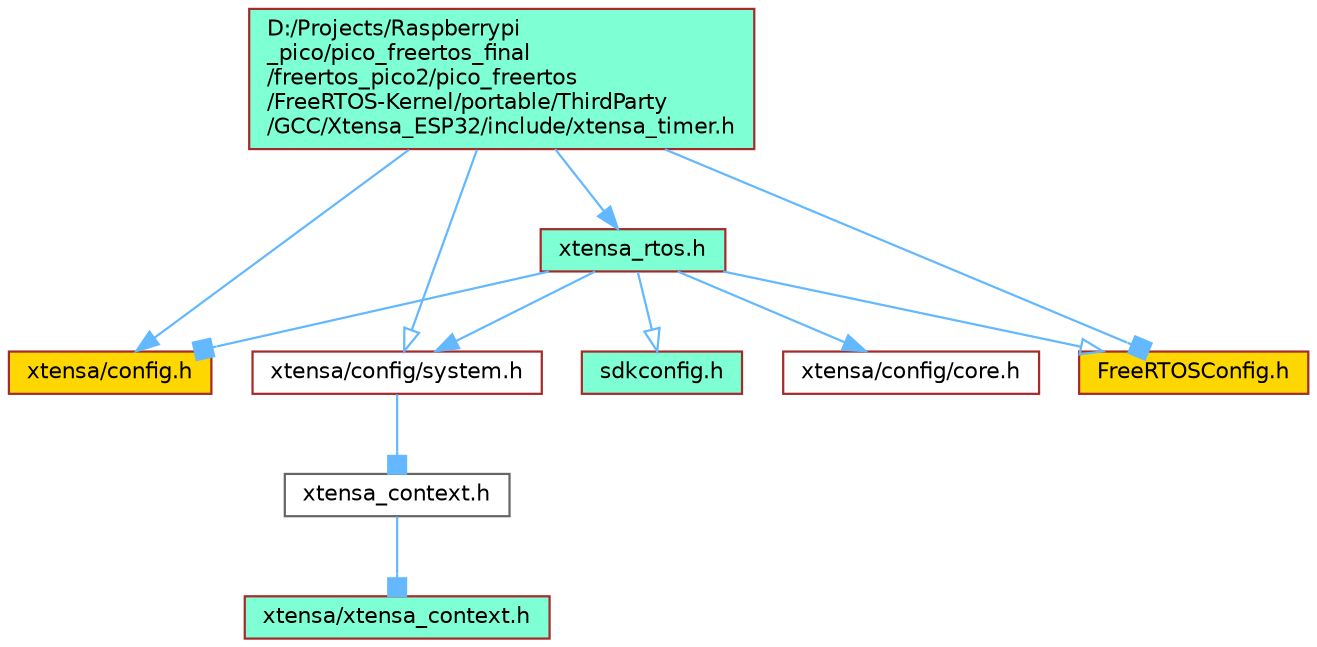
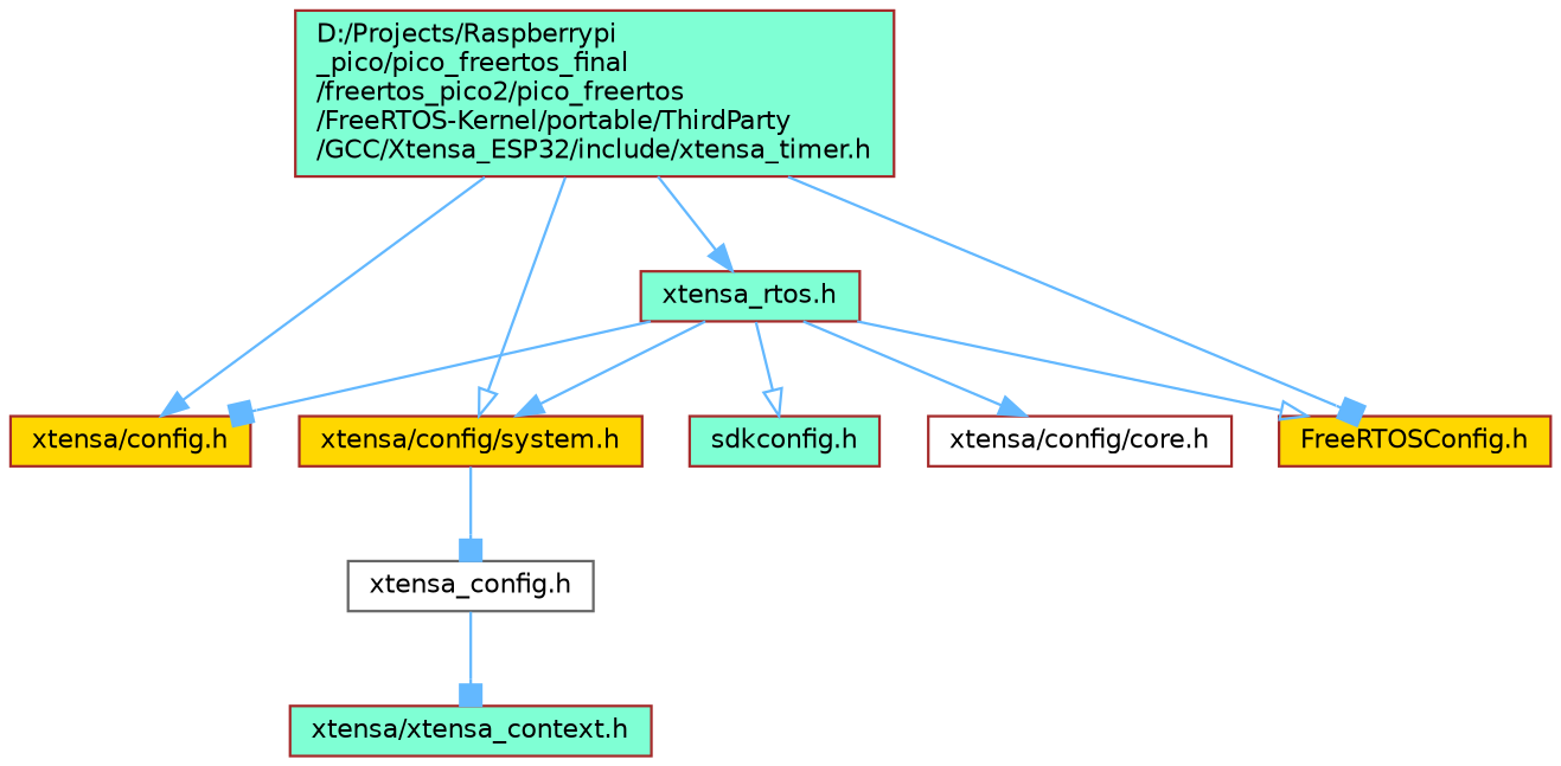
  digraph {
    node [color=brown fillcolor=aquamarine fontname=Helvetica fontsize=10 shape=box style=filled]
    edge [arrowhead=normal color=steelblue1 fontname=Helvetica fontsize=10 labelfontname=Helvetica labelfontsize=10 style=solid]
    n1 [fontcolor=black height=0.2 label="D:/Projects/Raspberrypi\l_pico/pico_freertos_final\l/freertos_pico2/pico_freertos\l/FreeRTOS-Kernel/portable/ThirdParty\l/GCC/Xtensa_ESP32/include/xtensa_timer.h" width=0.4]
    n2 [fillcolor=gold height=0.2 label="xtensa/config.h" width=0.4]
-   n3 [fillcolor=white height=0.2 label="xtensa/config/system.h" width=0.4]
+   n3 [fillcolor=gold height=0.2 label="xtensa/config/system.h" width=0.4]
    n4 [height=0.2 label="xtensa_rtos.h" width=0.4]
    n5 [fillcolor=gold height=0.2 label="FreeRTOSConfig.h" width=0.4]
-   n6 [color=gray40 fillcolor=white height=0.2 label="xtensa_context.h" width=0.4]
+   n6 [color=gray40 fillcolor=white height=0.2 label="xtensa_config.h" width=0.4]
    n7 [fillcolor=white height=0.2 label="xtensa/config/core.h" width=0.4]
    n8 [height=0.2 label="sdkconfig.h" width=0.4]
    n9 [height=0.2 label="xtensa/xtensa_context.h" width=0.4]
    n1 -> n2
    n1 -> n3 [arrowhead=onormal]
    n1 -> n4
    n1 -> n5 [arrowhead=box]
    n3 -> n6 [arrowhead=box]
    n4 -> n2 [arrowhead=box]
    n4 -> n3
    n4 -> n5 [arrowhead=onormal]
    n4 -> n7
    n4 -> n8 [arrowhead=onormal]
    n6 -> n9 [arrowhead=box]
  }
